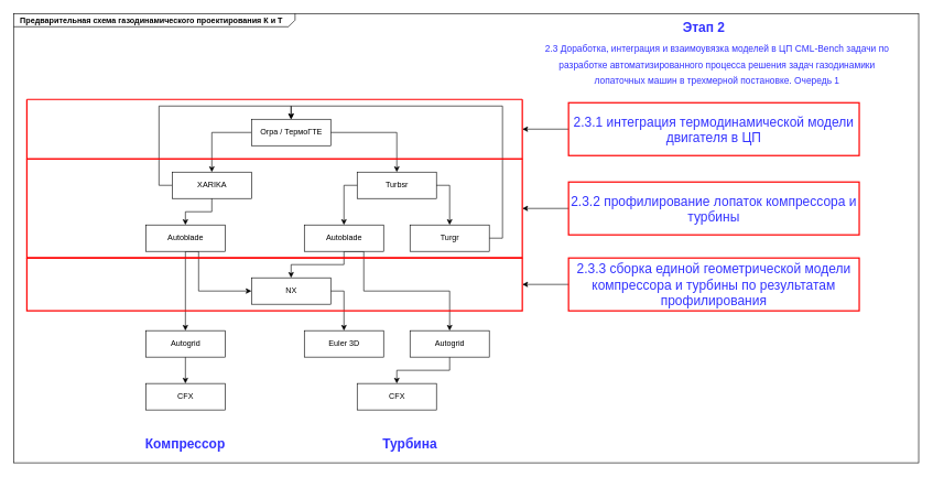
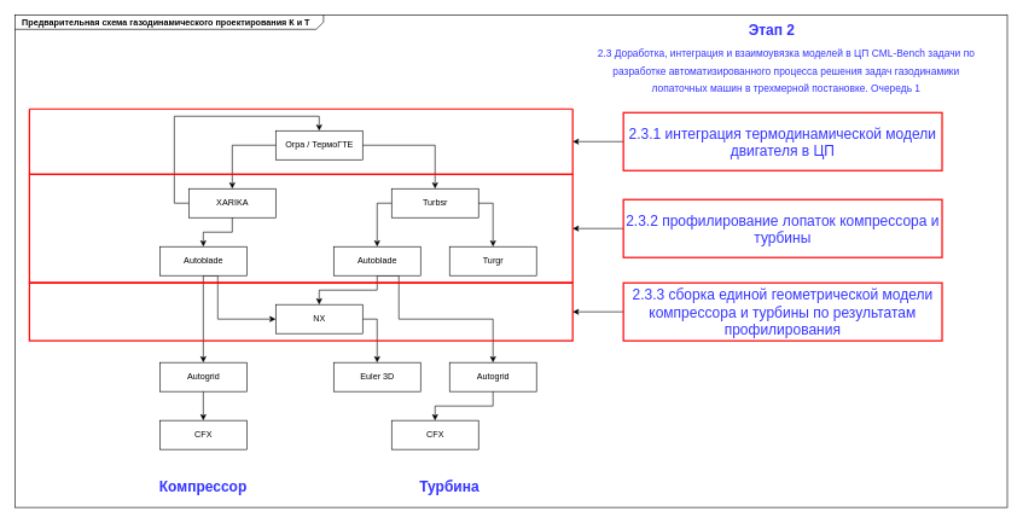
  <mxCell id="0" style=";html=1;" />
  <mxCell id="1" style=";html=1;" parent="0" />
  <mxCell id="2" value="&lt;p style=&quot;margin: 0px ; margin-top: 4px ; margin-left: 10px ; text-align: left&quot;&gt;&lt;b&gt;Предварительная схема газодинамического проектирования К и Т&lt;/b&gt;&lt;/p&gt;" style="html=1;strokeWidth=1;shape=mxgraph.sysml.package;html=1;overflow=fill;whiteSpace=wrap;fillColor=none;gradientColor=none;fontSize=12;align=center;labelX=426;" parent="1" vertex="1"><mxGeometry x="20" y="20" width="1370" height="680" as="geometry" /></mxCell>
  <mxCell id="3" style="edgeStyle=orthogonalEdgeStyle;rounded=0;orthogonalLoop=1;jettySize=auto;html=1;exitX=0;exitY=0.5;exitDx=0;exitDy=0;entryX=0.5;entryY=0;entryDx=0;entryDy=0;" edge="1" parent="1" source="41" target="33"><mxGeometry relative="1" as="geometry" /></mxCell>
  <mxCell id="4" style="edgeStyle=orthogonalEdgeStyle;rounded=0;orthogonalLoop=1;jettySize=auto;html=1;exitX=1;exitY=0.5;exitDx=0;exitDy=0;entryX=0.5;entryY=0;entryDx=0;entryDy=0;" edge="1" parent="1" source="41" target="37"><mxGeometry relative="1" as="geometry" /></mxCell>
- <mxCell id="5" style="edgeStyle=orthogonalEdgeStyle;rounded=0;orthogonalLoop=1;jettySize=auto;html=1;exitX=1;exitY=0.5;exitDx=0;exitDy=0;entryX=0.5;entryY=0;entryDx=0;entryDy=0;" edge="1" parent="1" source="35" target="41"><mxGeometry relative="1" as="geometry" /></mxCell>
  <mxCell id="6" style="edgeStyle=orthogonalEdgeStyle;rounded=0;orthogonalLoop=1;jettySize=auto;html=1;exitX=0.5;exitY=1;exitDx=0;exitDy=0;entryX=0.5;entryY=0;entryDx=0;entryDy=0;" edge="1" parent="1" source="36" target="30"><mxGeometry relative="1" as="geometry" /></mxCell>
  <mxCell id="7" style="edgeStyle=orthogonalEdgeStyle;rounded=0;orthogonalLoop=1;jettySize=auto;html=1;exitX=0.5;exitY=1;exitDx=0;exitDy=0;entryX=0.5;entryY=0;entryDx=0;entryDy=0;" edge="1" parent="1" source="36" target="11"><mxGeometry relative="1" as="geometry"><Array as="points"><mxPoint x="550" y="380" /><mxPoint x="550" y="440" /><mxPoint x="680" y="440" /></Array></mxGeometry></mxCell>
  <mxCell id="8" style="edgeStyle=orthogonalEdgeStyle;rounded=0;orthogonalLoop=1;jettySize=auto;html=1;exitX=1;exitY=0.5;exitDx=0;exitDy=0;entryX=0.5;entryY=0;entryDx=0;entryDy=0;" edge="1" parent="1" source="30" target="9"><mxGeometry relative="1" as="geometry" /></mxCell>
  <mxCell id="9" value="Euler 3D" style="html=1;" vertex="1" parent="1"><mxGeometry x="460" y="500" width="120" height="40" as="geometry" /></mxCell>
  <mxCell id="10" style="edgeStyle=orthogonalEdgeStyle;rounded=0;orthogonalLoop=1;jettySize=auto;html=1;exitX=0.5;exitY=1;exitDx=0;exitDy=0;entryX=0.5;entryY=0;entryDx=0;entryDy=0;" edge="1" parent="1" source="11" target="12"><mxGeometry relative="1" as="geometry" /></mxCell>
  <mxCell id="11" value="Autogrid" style="html=1;" vertex="1" parent="1"><mxGeometry x="620" y="500" width="120" height="40" as="geometry" /></mxCell>
  <mxCell id="12" value="CFX" style="html=1;" vertex="1" parent="1"><mxGeometry x="540" y="580" width="120" height="40" as="geometry" /></mxCell>
  <mxCell id="13" style="edgeStyle=orthogonalEdgeStyle;rounded=0;orthogonalLoop=1;jettySize=auto;html=1;exitX=0;exitY=0.5;exitDx=0;exitDy=0;entryX=0.5;entryY=0;entryDx=0;entryDy=0;" edge="1" parent="1" source="33" target="41"><mxGeometry relative="1" as="geometry" /></mxCell>
  <mxCell id="14" style="edgeStyle=orthogonalEdgeStyle;rounded=0;orthogonalLoop=1;jettySize=auto;html=1;exitX=0.5;exitY=1;exitDx=0;exitDy=0;entryX=0.5;entryY=0;entryDx=0;entryDy=0;" edge="1" parent="1" source="32" target="17"><mxGeometry relative="1" as="geometry" /></mxCell>
  <mxCell id="15" style="edgeStyle=orthogonalEdgeStyle;rounded=0;orthogonalLoop=1;jettySize=auto;html=1;exitX=0.5;exitY=1;exitDx=0;exitDy=0;entryX=0;entryY=0.5;entryDx=0;entryDy=0;fontSize=20;fontColor=#3333FF;" edge="1" parent="1" source="32" target="30"><mxGeometry relative="1" as="geometry"><Array as="points"><mxPoint x="300" y="380" /><mxPoint x="300" y="440" /></Array></mxGeometry></mxCell>
  <mxCell id="16" style="edgeStyle=orthogonalEdgeStyle;rounded=0;orthogonalLoop=1;jettySize=auto;html=1;exitX=0.5;exitY=1;exitDx=0;exitDy=0;entryX=0.5;entryY=0;entryDx=0;entryDy=0;" edge="1" parent="1" source="17" target="18"><mxGeometry relative="1" as="geometry" /></mxCell>
  <mxCell id="17" value="Autogrid" style="html=1;" vertex="1" parent="1"><mxGeometry x="220" y="500" width="120" height="40" as="geometry" /></mxCell>
  <mxCell id="18" value="CFX" style="html=1;" vertex="1" parent="1"><mxGeometry x="220" y="580" width="120" height="40" as="geometry" /></mxCell>
  <mxCell id="19" value="Компрессор" style="text;html=1;strokeColor=none;fillColor=none;align=center;verticalAlign=middle;whiteSpace=wrap;rounded=0;fontSize=20;fontStyle=1;fontColor=#3333FF;" vertex="1" parent="1"><mxGeometry x="260" y="660" width="40" height="20" as="geometry" /></mxCell>
  <mxCell id="20" value="Турбина" style="text;html=1;strokeColor=none;fillColor=none;align=center;verticalAlign=middle;whiteSpace=wrap;rounded=0;fontSize=20;fontStyle=1;fontColor=#3333FF;" vertex="1" parent="1"><mxGeometry x="600" y="660" width="40" height="20" as="geometry" /></mxCell>
  <mxCell id="21" value="&lt;font style=&quot;font-size: 14px&quot;&gt;2.3 Доработка, интеграция и взаимоувязка моделей в ЦП CML-Bench задачи по разработке автоматизированного процесса решения задач газодинамики лопаточных машин в трехмерной постановке. Очередь 1&lt;/font&gt;" style="text;whiteSpace=wrap;html=1;fontSize=20;fontColor=#3333FF;verticalAlign=middle;align=center;" vertex="1" parent="1"><mxGeometry x="810" y="50" width="550" height="90" as="geometry" /></mxCell>
  <mxCell id="22" style="edgeStyle=orthogonalEdgeStyle;rounded=0;orthogonalLoop=1;jettySize=auto;html=1;exitX=0;exitY=0.5;exitDx=0;exitDy=0;entryX=1;entryY=0.5;entryDx=0;entryDy=0;fontSize=20;fontColor=#3333FF;" edge="1" parent="1" source="23" target="40"><mxGeometry relative="1" as="geometry" /></mxCell>
  <mxCell id="23" value="2.3.1 интеграция термодинамической модели двигателя в ЦП" style="text;whiteSpace=wrap;html=1;fontSize=20;fontColor=#3333FF;align=center;verticalAlign=middle;strokeWidth=2;strokeColor=#FF0000;" vertex="1" parent="1"><mxGeometry x="860" y="155" width="440" height="80" as="geometry" /></mxCell>
  <mxCell id="24" style="edgeStyle=orthogonalEdgeStyle;rounded=0;orthogonalLoop=1;jettySize=auto;html=1;exitX=0;exitY=0.5;exitDx=0;exitDy=0;entryX=1;entryY=0.5;entryDx=0;entryDy=0;fontSize=20;fontColor=#3333FF;" edge="1" parent="1" source="25" target="31"><mxGeometry relative="1" as="geometry" /></mxCell>
  <mxCell id="25" value="2.3.2 профилирование лопаток компрессора и турбины" style="text;whiteSpace=wrap;html=1;fontSize=20;fontColor=#3333FF;align=center;verticalAlign=middle;strokeWidth=2;strokeColor=#FF0000;" vertex="1" parent="1"><mxGeometry x="860" y="275" width="440" height="80" as="geometry" /></mxCell>
  <mxCell id="26" style="edgeStyle=orthogonalEdgeStyle;rounded=0;orthogonalLoop=1;jettySize=auto;html=1;exitX=0;exitY=0.5;exitDx=0;exitDy=0;entryX=1;entryY=0.5;entryDx=0;entryDy=0;fontSize=20;fontColor=#3333FF;" edge="1" parent="1" source="27" target="29"><mxGeometry relative="1" as="geometry" /></mxCell>
  <mxCell id="27" value="2.3.3 сборка единой геометрической модели компрессора и турбины по результатам профилирования" style="text;whiteSpace=wrap;html=1;fontSize=20;fontColor=#3333FF;align=center;verticalAlign=middle;strokeWidth=2;strokeColor=#FF0000;" vertex="1" parent="1"><mxGeometry x="860" y="390" width="440" height="80" as="geometry" /></mxCell>
  <mxCell id="28" value="Этап 2" style="text;html=1;strokeColor=none;fillColor=none;align=center;verticalAlign=middle;whiteSpace=wrap;rounded=0;fontSize=20;fontStyle=1;fontColor=#3333FF;" vertex="1" parent="1"><mxGeometry x="1030" y="30" width="70" height="20" as="geometry" /></mxCell>
  <mxCell id="29" value="" style="swimlane;startSize=0;fontSize=20;fontColor=#3333FF;strokeColor=#FF0000;strokeWidth=2;fillColor=none;align=center;verticalAlign=middle;" vertex="1" parent="1"><mxGeometry x="40" y="390" width="750" height="80" as="geometry"><mxRectangle x="380" y="570" width="50" height="40" as="alternateBounds" /></mxGeometry></mxCell>
  <mxCell id="30" value="NX" style="html=1;" vertex="1" parent="29"><mxGeometry x="340" y="30" width="120" height="40" as="geometry" /></mxCell>
  <mxCell id="31" value="" style="swimlane;startSize=0;fontSize=20;fontColor=#3333FF;strokeColor=#FF0000;strokeWidth=2;fillColor=none;align=center;verticalAlign=middle;" vertex="1" parent="1"><mxGeometry x="40" y="240" width="750" height="150" as="geometry"><mxRectangle x="380" y="420" width="50" height="40" as="alternateBounds" /></mxGeometry></mxCell>
  <mxCell id="32" value="Autoblade" style="html=1;" vertex="1" parent="31"><mxGeometry x="180" y="100" width="120" height="40" as="geometry" /></mxCell>
  <mxCell id="33" value="XARIKA" style="html=1;" vertex="1" parent="31"><mxGeometry x="220" y="20" width="120" height="40" as="geometry" /></mxCell>
  <mxCell id="34" style="edgeStyle=orthogonalEdgeStyle;rounded=0;orthogonalLoop=1;jettySize=auto;html=1;exitX=0.5;exitY=1;exitDx=0;exitDy=0;entryX=0.5;entryY=0;entryDx=0;entryDy=0;" edge="1" parent="31" source="33" target="32"><mxGeometry relative="1" as="geometry" /></mxCell>
  <mxCell id="35" value="Turgr" style="html=1;" vertex="1" parent="31"><mxGeometry x="580" y="100" width="120" height="40" as="geometry" /></mxCell>
  <mxCell id="36" value="Autoblade" style="html=1;" vertex="1" parent="31"><mxGeometry x="420" y="100" width="120" height="40" as="geometry" /></mxCell>
  <mxCell id="37" value="Turbsr" style="html=1;" vertex="1" parent="31"><mxGeometry x="500" y="20" width="120" height="40" as="geometry" /></mxCell>
  <mxCell id="38" style="edgeStyle=orthogonalEdgeStyle;rounded=0;orthogonalLoop=1;jettySize=auto;html=1;exitX=1;exitY=0.5;exitDx=0;exitDy=0;entryX=0.5;entryY=0;entryDx=0;entryDy=0;" edge="1" parent="31" source="37" target="35"><mxGeometry relative="1" as="geometry" /></mxCell>
  <mxCell id="39" style="edgeStyle=orthogonalEdgeStyle;rounded=0;orthogonalLoop=1;jettySize=auto;html=1;exitX=0;exitY=0.5;exitDx=0;exitDy=0;entryX=0.5;entryY=0;entryDx=0;entryDy=0;" edge="1" parent="31" source="37" target="36"><mxGeometry relative="1" as="geometry" /></mxCell>
  <mxCell id="40" value="" style="swimlane;startSize=0;fontSize=20;fontColor=#3333FF;strokeColor=#FF0000;strokeWidth=2;fillColor=none;align=center;verticalAlign=middle;" vertex="1" parent="1"><mxGeometry x="40" y="150" width="750" height="90" as="geometry" /></mxCell>
  <mxCell id="41" value="Огра / ТермоГТЕ" style="html=1;" vertex="1" parent="40"><mxGeometry x="340" y="30" width="120" height="40" as="geometry" /></mxCell>
